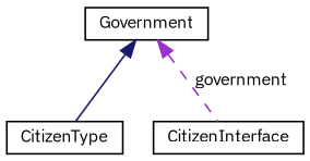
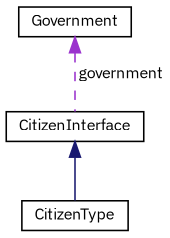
  digraph {
    fontname="IBM Plex Sans"
    node [color=black fillcolor=white fontname="IBM Plex Sans" fontsize=10 shape=record style=filled]
    edge [dir=back fontname="IBM Plex Sans" fontsize=10 labelfontname=Helvetica labelfontsize=10]
    n1 [height=0.2 label=CitizenType width=0.4]
    n2 [height=0.2 label=CitizenInterface width=0.4]
    n3 [height=0.2 label=Government width=0.4]
-   n3 -> n1 [color=midnightblue style=solid]
+   n2 -> n1 [color=midnightblue style=solid]
    n3 -> n2 [color=darkorchid3 label=" government" style=dashed]
  }
